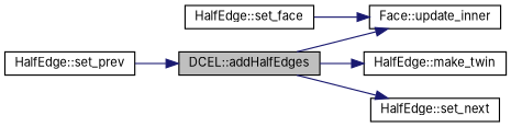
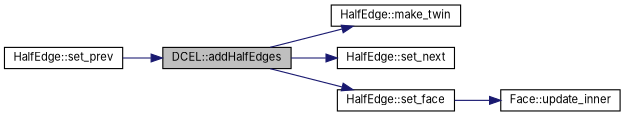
  digraph {
    fontname=Inter
    rankdir=LR
    node [color=black fillcolor=white fontname=Inter fontsize=10 shape=record style=filled]
    edge [color=midnightblue fontname=Inter fontsize=10 labelfontname=Helvetica labelfontsize=10 style=solid]
    n1 [fillcolor=grey75 fontcolor=black height=0.2 label="DCEL::addHalfEdges" width=0.4]
    n2 [height=0.2 label="HalfEdge::make_twin" width=0.4]
    n3 [height=0.2 label="HalfEdge::set_next" width=0.4]
    n4 [height=0.2 label="Face::update_inner" width=0.4]
    n5 [height=0.2 label="HalfEdge::set_prev" width=0.4]
    n6 [height=0.2 label="HalfEdge::set_face" width=0.4]
    n1 -> n2
    n1 -> n3
-   n1 -> n4
+   n1 -> n6
    n5 -> n1
    n6 -> n4
  }
